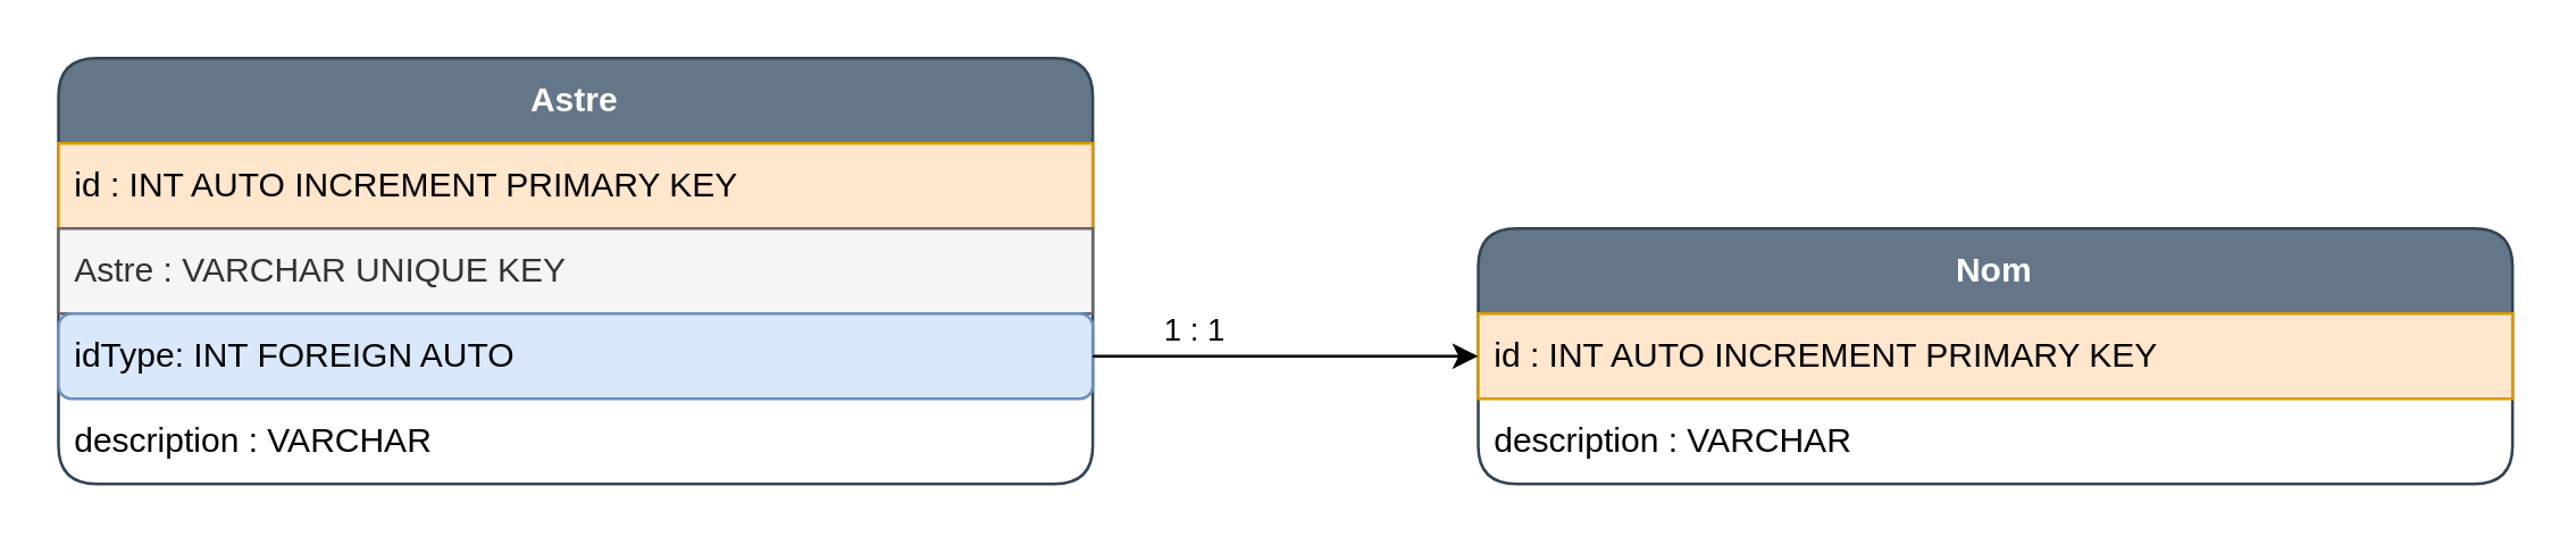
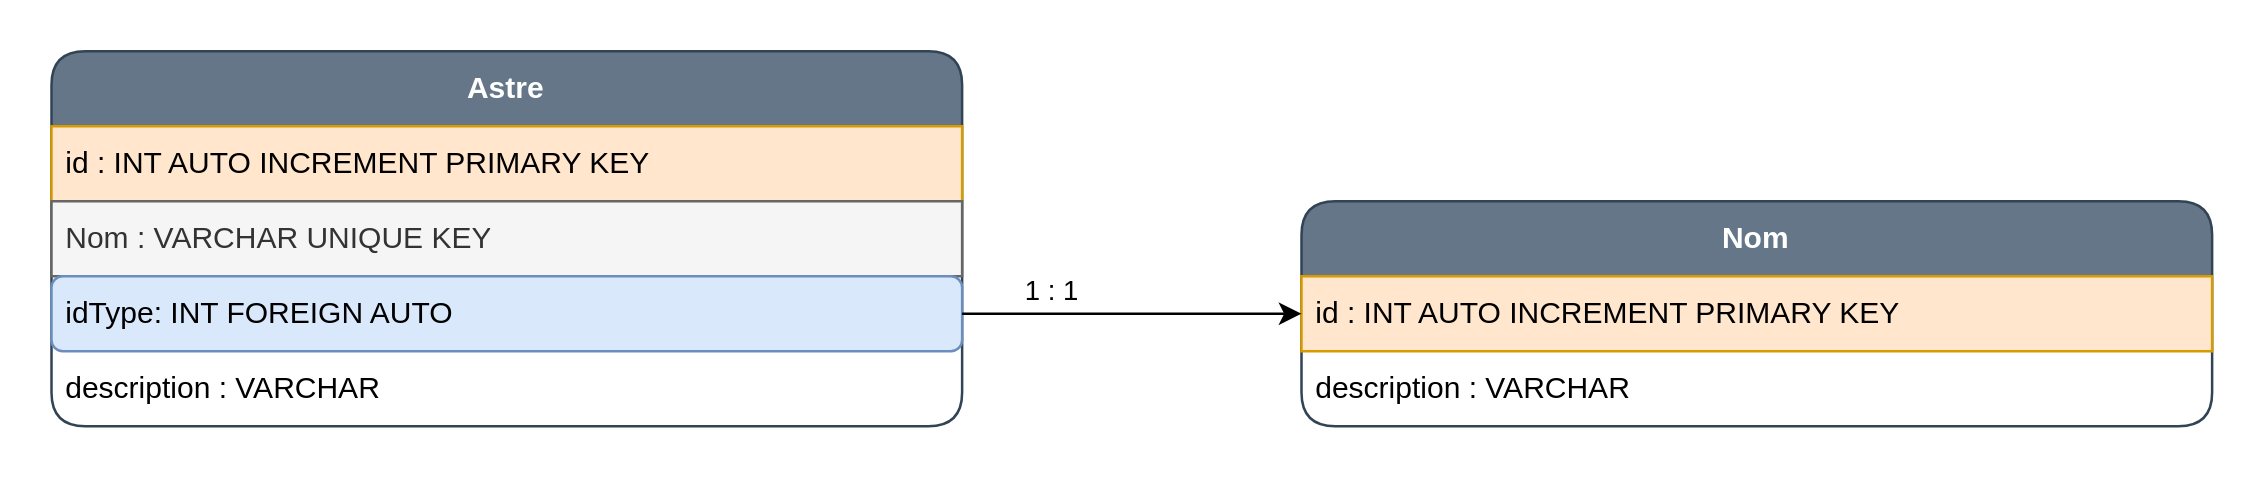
  <mxCell id="0" />
  <mxCell id="1" parent="0" />
  <mxCell id="2" value="&lt;b&gt;Astre&lt;/b&gt;" style="swimlane;fontStyle=0;childLayout=stackLayout;horizontal=1;startSize=30;horizontalStack=0;resizeParent=1;resizeParentMax=0;resizeLast=0;collapsible=1;marginBottom=0;whiteSpace=wrap;html=1;rounded=1;fillColor=#647687;fontColor=#ffffff;strokeColor=#314354;" vertex="1" parent="1"><mxGeometry x="20" y="20" width="364.25" height="150" as="geometry" /></mxCell>
  <mxCell id="3" value="id : INT AUTO INCREMENT PRIMARY KEY" style="text;strokeColor=#d79b00;fillColor=#ffe6cc;align=left;verticalAlign=middle;spacingLeft=4;spacingRight=4;overflow=hidden;points=[[0,0.5],[1,0.5]];portConstraint=eastwest;rotatable=0;whiteSpace=wrap;html=1;" vertex="1" parent="2"><mxGeometry y="30" width="364.25" height="30" as="geometry" /></mxCell>
- <mxCell id="4" value="Astre : VARCHAR UNIQUE KEY" style="text;strokeColor=#666666;fillColor=#f5f5f5;align=left;verticalAlign=middle;spacingLeft=4;spacingRight=4;overflow=hidden;points=[[0,0.5],[1,0.5]];portConstraint=eastwest;rotatable=0;whiteSpace=wrap;html=1;fontColor=#333333;" vertex="1" parent="2"><mxGeometry y="60" width="364.25" height="30" as="geometry" /></mxCell>
+ <mxCell id="4" value="Nom : VARCHAR UNIQUE KEY" style="text;strokeColor=#666666;fillColor=#f5f5f5;align=left;verticalAlign=middle;spacingLeft=4;spacingRight=4;overflow=hidden;points=[[0,0.5],[1,0.5]];portConstraint=eastwest;rotatable=0;whiteSpace=wrap;html=1;fontColor=#333333;" vertex="1" parent="2"><mxGeometry y="60" width="364.25" height="30" as="geometry" /></mxCell>
  <mxCell id="5" value="idType: INT FOREIGN AUTO" style="text;strokeColor=#6c8ebf;fillColor=#dae8fc;align=left;verticalAlign=middle;spacingLeft=4;spacingRight=4;overflow=hidden;points=[[0,0.5],[1,0.5]];portConstraint=eastwest;rotatable=0;whiteSpace=wrap;html=1;rounded=1;" vertex="1" parent="2"><mxGeometry y="90" width="364.25" height="30" as="geometry" /></mxCell>
  <mxCell id="6" value="description : VARCHAR" style="text;strokeColor=none;fillColor=none;align=left;verticalAlign=middle;spacingLeft=4;spacingRight=4;overflow=hidden;points=[[0,0.5],[1,0.5]];portConstraint=eastwest;rotatable=0;whiteSpace=wrap;html=1;rounded=1;" vertex="1" parent="2"><mxGeometry y="120" width="364.25" height="30" as="geometry" /></mxCell>
  <mxCell id="7" value="&lt;b&gt;Nom&lt;/b&gt;" style="swimlane;fontStyle=0;childLayout=stackLayout;horizontal=1;startSize=30;horizontalStack=0;resizeParent=1;resizeParentMax=0;resizeLast=0;collapsible=1;marginBottom=0;whiteSpace=wrap;html=1;rounded=1;fillColor=#647687;fontColor=#ffffff;strokeColor=#314354;" vertex="1" parent="1"><mxGeometry x="520" y="80" width="364.25" height="90" as="geometry" /></mxCell>
  <mxCell id="8" value="id : INT AUTO INCREMENT PRIMARY KEY" style="text;strokeColor=#d79b00;fillColor=#ffe6cc;align=left;verticalAlign=middle;spacingLeft=4;spacingRight=4;overflow=hidden;points=[[0,0.5],[1,0.5]];portConstraint=eastwest;rotatable=0;whiteSpace=wrap;html=1;" vertex="1" parent="7"><mxGeometry y="30" width="364.25" height="30" as="geometry" /></mxCell>
  <mxCell id="9" value="description : VARCHAR" style="text;strokeColor=none;fillColor=none;align=left;verticalAlign=middle;spacingLeft=4;spacingRight=4;overflow=hidden;points=[[0,0.5],[1,0.5]];portConstraint=eastwest;rotatable=0;whiteSpace=wrap;html=1;rounded=1;" vertex="1" parent="7"><mxGeometry y="60" width="364.25" height="30" as="geometry" /></mxCell>
  <mxCell id="10" style="edgeStyle=orthogonalEdgeStyle;rounded=0;orthogonalLoop=1;jettySize=auto;html=1;" edge="1" parent="1" source="5" target="8"><mxGeometry relative="1" as="geometry" /></mxCell>
  <mxCell id="11" value="1 : 1" style="edgeLabel;html=1;align=center;verticalAlign=middle;resizable=0;points=[];" vertex="1" connectable="0" parent="10"><mxGeometry x="-0.347" relative="1" as="geometry"><mxPoint x="-9" y="-10" as="offset" /></mxGeometry></mxCell>
